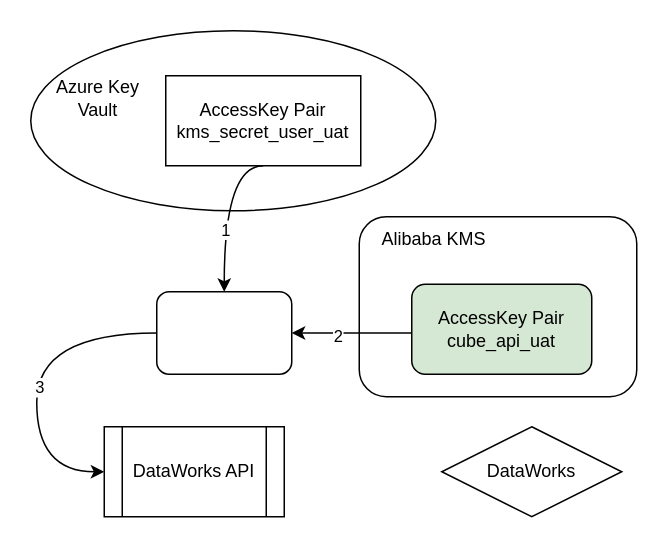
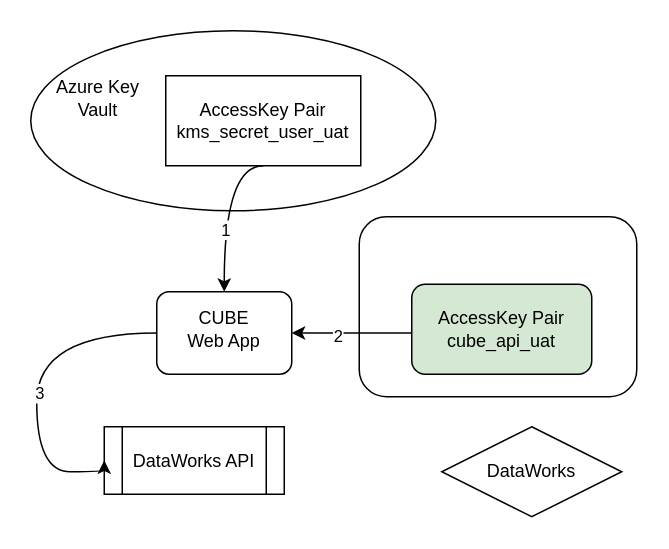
  <mxCell id="0" />
  <mxCell id="1" parent="0" />
  <mxCell id="2" value="" style="rounded=1;whiteSpace=wrap;html=1;" parent="1" vertex="1"><mxGeometry x="104" y="194" width="90" height="55" as="geometry" /></mxCell>
  <mxCell id="3" value="" style="rounded=1;whiteSpace=wrap;html=1;" parent="1" vertex="1"><mxGeometry x="239" y="144" width="185" height="120" as="geometry" /></mxCell>
  <mxCell id="4" value="AccessKey Pair&lt;br&gt;cube_api_uat" style="rounded=1;whiteSpace=wrap;html=1;fillColor=#d5e8d4;" parent="1" vertex="1"><mxGeometry x="274" y="189" width="120" height="60" as="geometry" /></mxCell>
- <mxCell id="5" value="Alibaba KMS" style="text;html=1;strokeColor=none;fillColor=none;align=center;verticalAlign=middle;whiteSpace=wrap;rounded=0;" vertex="1" parent="1"><mxGeometry x="239" y="144" width="100" height="30" as="geometry" /></mxCell>
+ <mxCell id="6" value="CUBE&lt;br&gt;Web App" style="text;html=1;strokeColor=none;fillColor=none;align=center;verticalAlign=middle;whiteSpace=wrap;rounded=0;" vertex="1" parent="1"><mxGeometry x="119" y="204" width="60" height="30" as="geometry" /></mxCell>
  <mxCell id="7" value="" style="ellipse;whiteSpace=wrap;html=1;" vertex="1" parent="1"><mxGeometry x="20" y="20" width="270" height="120" as="geometry" /></mxCell>
  <mxCell id="8" value="Azure Key Vault" style="text;html=1;strokeColor=none;fillColor=none;align=center;verticalAlign=middle;whiteSpace=wrap;rounded=0;" vertex="1" parent="1"><mxGeometry x="35" y="50" width="60" height="30" as="geometry" /></mxCell>
  <mxCell id="9" value="AccessKey Pair&lt;br&gt;kms_secret_user_uat" style="whiteSpace=wrap;html=1;rounded=0;" parent="1" vertex="1"><mxGeometry x="110" y="50" width="130" height="60" as="geometry" /></mxCell>
  <mxCell id="10" value="" style="curved=1;endArrow=classic;html=1;rounded=0;edgeStyle=orthogonalEdgeStyle;exitX=0.5;exitY=1;exitDx=0;exitDy=0;entryX=0.5;entryY=0;entryDx=0;entryDy=0;" edge="1" parent="1" source="9" target="2"><mxGeometry width="50" height="50" relative="1" as="geometry"><mxPoint x="-16" y="204" as="sourcePoint" /><mxPoint x="-6" y="294" as="targetPoint" /><Array as="points"><mxPoint x="149" y="110" /></Array></mxGeometry></mxCell>
  <mxCell id="11" value="1" style="edgeLabel;html=1;align=center;verticalAlign=middle;resizable=0;points=[];" vertex="1" connectable="0" parent="10"><mxGeometry x="-0.4" y="-4" relative="1" as="geometry"><mxPoint x="4" y="35" as="offset" /></mxGeometry></mxCell>
  <mxCell id="12" value="" style="curved=1;endArrow=classic;html=1;rounded=0;edgeStyle=orthogonalEdgeStyle;entryX=1;entryY=0.5;entryDx=0;entryDy=0;" edge="1" parent="1" source="4" target="2"><mxGeometry width="50" height="50" relative="1" as="geometry"><mxPoint x="209" y="114" as="sourcePoint" /><mxPoint x="159" y="204" as="targetPoint" /><Array as="points"><mxPoint x="264" y="222" /></Array></mxGeometry></mxCell>
  <mxCell id="13" value="2" style="edgeLabel;html=1;align=center;verticalAlign=middle;resizable=0;points=[];" vertex="1" connectable="0" parent="12"><mxGeometry x="0.258" y="2" relative="1" as="geometry"><mxPoint as="offset" /></mxGeometry></mxCell>
  <mxCell id="14" value="DataWorks" style="rhombus;whiteSpace=wrap;html=1;" vertex="1" parent="1"><mxGeometry x="294" y="284" width="120" height="60" as="geometry" /></mxCell>
- <mxCell id="15" value="DataWorks API" style="shape=process;whiteSpace=wrap;html=1;backgroundOutline=1;" vertex="1" parent="1"><mxGeometry x="69" y="284" width="120" height="60" as="geometry" /></mxCell>
+ <mxCell id="15" value="DataWorks API" style="shape=process;whiteSpace=wrap;html=1;backgroundOutline=1;" vertex="1" parent="1"><mxGeometry x="69" y="284" width="120" height="45" as="geometry" /></mxCell>
  <mxCell id="16" value="" style="curved=1;endArrow=classic;html=1;rounded=0;edgeStyle=orthogonalEdgeStyle;exitX=0;exitY=0.5;exitDx=0;exitDy=0;entryX=0;entryY=0.5;entryDx=0;entryDy=0;" edge="1" parent="1" source="2" target="15"><mxGeometry width="50" height="50" relative="1" as="geometry"><mxPoint x="159" y="114" as="sourcePoint" /><mxPoint x="109" y="204" as="targetPoint" /><Array as="points"><mxPoint x="24" y="222" /><mxPoint x="24" y="314" /></Array></mxGeometry></mxCell>
  <mxCell id="17" value="3" style="edgeLabel;html=1;align=center;verticalAlign=middle;resizable=0;points=[];" vertex="1" connectable="0" parent="16"><mxGeometry x="0.069" y="1" relative="1" as="geometry"><mxPoint as="offset" /></mxGeometry></mxCell>
